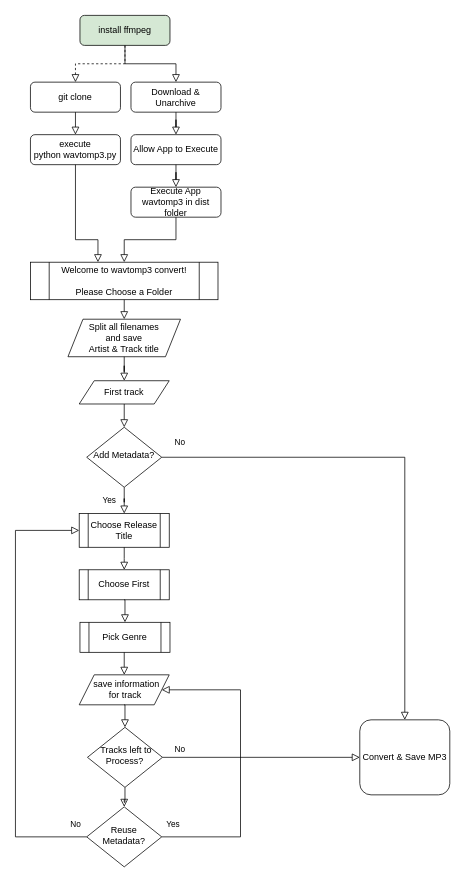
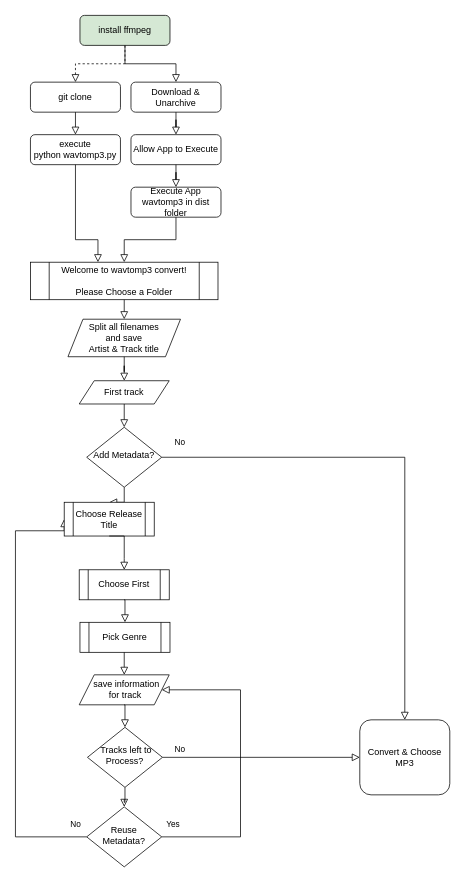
  <mxCell id="0" />
  <mxCell id="1" parent="0" />
  <mxCell id="2" value="" style="rounded=0;html=1;jettySize=auto;orthogonalLoop=1;fontSize=11;endArrow=block;endFill=0;endSize=8;strokeWidth=1;shadow=0;labelBackgroundColor=none;edgeStyle=orthogonalEdgeStyle;" parent="1" source="3" target="11" edge="1"><mxGeometry relative="1" as="geometry" /></mxCell>
  <mxCell id="3" value="install ffmpeg" style="rounded=1;whiteSpace=wrap;html=1;fontSize=12;glass=0;strokeWidth=1;shadow=0;fillColor=#d5e8d4;" parent="1" vertex="1"><mxGeometry x="106" y="20" width="120" height="40" as="geometry" /></mxCell>
  <mxCell id="4" value="Yes" style="rounded=0;html=1;jettySize=auto;orthogonalLoop=1;fontSize=11;endArrow=block;endFill=0;endSize=8;strokeWidth=1;shadow=0;labelBackgroundColor=none;edgeStyle=orthogonalEdgeStyle;entryX=0.5;entryY=0;entryDx=0;entryDy=0;" parent="1" source="6" target="23" edge="1"><mxGeometry y="20" relative="1" as="geometry"><mxPoint as="offset" /></mxGeometry></mxCell>
  <mxCell id="5" value="No" style="edgeStyle=orthogonalEdgeStyle;rounded=0;html=1;jettySize=auto;orthogonalLoop=1;fontSize=11;endArrow=block;endFill=0;endSize=8;strokeWidth=1;shadow=0;labelBackgroundColor=none;" parent="1" source="6" target="7" edge="1"><mxGeometry x="-0.929" y="20" relative="1" as="geometry"><mxPoint as="offset" /></mxGeometry></mxCell>
  <mxCell id="6" value="Add Metadata?" style="rhombus;whiteSpace=wrap;html=1;shadow=0;fontFamily=Helvetica;fontSize=12;align=center;strokeWidth=1;spacing=6;spacingTop=-4;" parent="1" vertex="1"><mxGeometry x="115" y="569" width="100" height="80" as="geometry" /></mxCell>
- <mxCell id="7" value="Convert &amp;amp; Save MP3" style="rounded=1;whiteSpace=wrap;html=1;fontSize=12;glass=0;strokeWidth=1;shadow=0;" parent="1" vertex="1"><mxGeometry x="479" y="959" width="120" height="100" as="geometry" /></mxCell>
+ <mxCell id="7" value="Convert &amp;amp; Choose MP3" style="rounded=1;whiteSpace=wrap;html=1;fontSize=12;glass=0;strokeWidth=1;shadow=0;" parent="1" vertex="1"><mxGeometry x="479" y="959" width="120" height="100" as="geometry" /></mxCell>
  <mxCell id="8" value="No" style="rounded=0;html=1;jettySize=auto;orthogonalLoop=1;fontSize=11;endArrow=block;endFill=0;endSize=8;strokeWidth=1;shadow=0;labelBackgroundColor=none;edgeStyle=orthogonalEdgeStyle;entryX=0;entryY=0.5;entryDx=0;entryDy=0;exitX=0;exitY=0.5;exitDx=0;exitDy=0;" parent="1" source="10" target="23" edge="1"><mxGeometry x="-0.949" y="-16" relative="1" as="geometry"><mxPoint as="offset" /><mxPoint x="165" y="1109" as="targetPoint" /><Array as="points"><mxPoint x="20" y="1115" /><mxPoint x="20" y="707" /></Array></mxGeometry></mxCell>
  <mxCell id="9" value="Yes" style="edgeStyle=orthogonalEdgeStyle;rounded=0;html=1;jettySize=auto;orthogonalLoop=1;fontSize=11;endArrow=block;endFill=0;endSize=8;strokeWidth=1;shadow=0;labelBackgroundColor=none;entryX=1;entryY=0.5;entryDx=0;entryDy=0;" parent="1" source="10" target="32" edge="1"><mxGeometry x="-0.926" y="16" relative="1" as="geometry"><mxPoint as="offset" /><mxPoint x="260" y="1019" as="targetPoint" /><Array as="points"><mxPoint x="320" y="1115" /><mxPoint x="320" y="919" /></Array></mxGeometry></mxCell>
  <mxCell id="10" value="Reuse Metadata?" style="rhombus;whiteSpace=wrap;html=1;shadow=0;fontFamily=Helvetica;fontSize=12;align=center;strokeWidth=1;spacing=6;spacingTop=-4;" parent="1" vertex="1"><mxGeometry x="115" y="1075" width="100" height="80" as="geometry" /></mxCell>
  <mxCell id="11" value="Download &amp;amp; Unarchive" style="rounded=1;whiteSpace=wrap;html=1;fontSize=12;glass=0;strokeWidth=1;shadow=0;" vertex="1" parent="1"><mxGeometry x="174" y="109" width="120" height="40" as="geometry" /></mxCell>
  <mxCell id="12" value="git clone" style="rounded=1;whiteSpace=wrap;html=1;fontSize=12;glass=0;strokeWidth=1;shadow=0;" vertex="1" parent="1"><mxGeometry x="40" y="109" width="120" height="40" as="geometry" /></mxCell>
  <mxCell id="13" value="" style="rounded=0;html=1;jettySize=auto;orthogonalLoop=1;fontSize=11;endArrow=block;endFill=0;endSize=8;strokeWidth=1;shadow=0;labelBackgroundColor=none;edgeStyle=orthogonalEdgeStyle;exitX=0.5;exitY=1;exitDx=0;exitDy=0;dashed=1;" edge="1" parent="1" source="3" target="12"><mxGeometry relative="1" as="geometry"><mxPoint x="170" y="69" as="sourcePoint" /><mxPoint x="244" y="119" as="targetPoint" /></mxGeometry></mxCell>
  <mxCell id="14" value="Allow App to Execute" style="rounded=1;whiteSpace=wrap;html=1;fontSize=12;glass=0;strokeWidth=1;shadow=0;" vertex="1" parent="1"><mxGeometry x="174" y="179" width="120" height="40" as="geometry" /></mxCell>
  <mxCell id="15" value="" style="rounded=0;html=1;jettySize=auto;orthogonalLoop=1;fontSize=11;endArrow=block;endFill=0;endSize=8;strokeWidth=1;shadow=0;labelBackgroundColor=none;edgeStyle=orthogonalEdgeStyle;exitX=0.5;exitY=1;exitDx=0;exitDy=0;" edge="1" parent="1" source="11" target="14"><mxGeometry relative="1" as="geometry"><mxPoint x="170" y="69" as="sourcePoint" /><mxPoint x="244" y="119" as="targetPoint" /></mxGeometry></mxCell>
  <mxCell id="16" value="execute&lt;br&gt;python wavtomp3.py" style="rounded=1;whiteSpace=wrap;html=1;fontSize=12;glass=0;strokeWidth=1;shadow=0;" vertex="1" parent="1"><mxGeometry x="40" y="179" width="120" height="40" as="geometry" /></mxCell>
  <mxCell id="17" value="" style="rounded=0;html=1;jettySize=auto;orthogonalLoop=1;fontSize=11;endArrow=block;endFill=0;endSize=8;strokeWidth=1;shadow=0;labelBackgroundColor=none;edgeStyle=orthogonalEdgeStyle;exitX=0.5;exitY=1;exitDx=0;exitDy=0;entryX=0.5;entryY=0;entryDx=0;entryDy=0;" edge="1" parent="1" source="12" target="16"><mxGeometry relative="1" as="geometry"><mxPoint x="110" y="89" as="sourcePoint" /><mxPoint x="110" y="119" as="targetPoint" /><Array as="points"><mxPoint x="100" y="149" /></Array></mxGeometry></mxCell>
  <mxCell id="18" value="Execute App wavtomp3 in dist folder" style="rounded=1;whiteSpace=wrap;html=1;fontSize=12;glass=0;strokeWidth=1;shadow=0;" vertex="1" parent="1"><mxGeometry x="174" y="249" width="120" height="40" as="geometry" /></mxCell>
  <mxCell id="19" value="" style="rounded=0;html=1;jettySize=auto;orthogonalLoop=1;fontSize=11;endArrow=block;endFill=0;endSize=8;strokeWidth=1;shadow=0;labelBackgroundColor=none;edgeStyle=orthogonalEdgeStyle;exitX=0.5;exitY=1;exitDx=0;exitDy=0;" edge="1" parent="1" source="14" target="18"><mxGeometry relative="1" as="geometry"><mxPoint x="244" y="159" as="sourcePoint" /><mxPoint x="244" y="189" as="targetPoint" /></mxGeometry></mxCell>
  <mxCell id="20" value="Welcome to wavtomp3 convert!&lt;br&gt;&lt;br&gt;Please Choose a Folder" style="shape=process;whiteSpace=wrap;html=1;backgroundOutline=1;" vertex="1" parent="1"><mxGeometry x="40" y="349" width="250" height="50" as="geometry" /></mxCell>
  <mxCell id="21" value="" style="rounded=0;html=1;jettySize=auto;orthogonalLoop=1;fontSize=11;endArrow=block;endFill=0;endSize=8;strokeWidth=1;shadow=0;labelBackgroundColor=none;edgeStyle=orthogonalEdgeStyle;exitX=0.5;exitY=1;exitDx=0;exitDy=0;entryX=0.5;entryY=0;entryDx=0;entryDy=0;" edge="1" parent="1" source="18" target="20"><mxGeometry relative="1" as="geometry"><mxPoint x="244" y="229" as="sourcePoint" /><mxPoint x="244" y="259" as="targetPoint" /></mxGeometry></mxCell>
  <mxCell id="22" value="" style="rounded=0;html=1;jettySize=auto;orthogonalLoop=1;fontSize=11;endArrow=block;endFill=0;endSize=8;strokeWidth=1;shadow=0;labelBackgroundColor=none;edgeStyle=orthogonalEdgeStyle;exitX=0.5;exitY=1;exitDx=0;exitDy=0;" edge="1" parent="1" source="16" target="20"><mxGeometry relative="1" as="geometry"><mxPoint x="110" y="159" as="sourcePoint" /><mxPoint x="110" y="189" as="targetPoint" /><Array as="points"><mxPoint x="100" y="319" /><mxPoint x="130" y="319" /></Array></mxGeometry></mxCell>
- <mxCell id="23" value="Choose Release Title" style="shape=process;whiteSpace=wrap;html=1;backgroundOutline=1;" vertex="1" parent="1"><mxGeometry x="105" y="684" width="120" height="45" as="geometry" /></mxCell>
+ <mxCell id="23" value="Choose Release Title" style="shape=process;whiteSpace=wrap;html=1;backgroundOutline=1;" vertex="1" parent="1"><mxGeometry x="85" y="669" width="120" height="45" as="geometry" /></mxCell>
  <mxCell id="24" value="Choose First" style="shape=process;whiteSpace=wrap;html=1;backgroundOutline=1;" vertex="1" parent="1"><mxGeometry x="105" y="759" width="120" height="40" as="geometry" /></mxCell>
  <mxCell id="25" value="" style="rounded=0;html=1;jettySize=auto;orthogonalLoop=1;fontSize=11;endArrow=block;endFill=0;endSize=8;strokeWidth=1;shadow=0;labelBackgroundColor=none;edgeStyle=orthogonalEdgeStyle;exitX=0.5;exitY=1;exitDx=0;exitDy=0;" edge="1" parent="1" source="23" target="24"><mxGeometry y="20" relative="1" as="geometry"><mxPoint as="offset" /><mxPoint x="175" y="649" as="sourcePoint" /><mxPoint x="175" y="694" as="targetPoint" /><Array as="points"><mxPoint x="165" y="744" /><mxPoint x="165" y="809" /></Array></mxGeometry></mxCell>
  <mxCell id="26" value="Pick Genre" style="shape=process;whiteSpace=wrap;html=1;backgroundOutline=1;" vertex="1" parent="1"><mxGeometry x="106" y="829" width="120" height="40" as="geometry" /></mxCell>
  <mxCell id="27" value="" style="rounded=0;html=1;jettySize=auto;orthogonalLoop=1;fontSize=11;endArrow=block;endFill=0;endSize=8;strokeWidth=1;shadow=0;labelBackgroundColor=none;edgeStyle=orthogonalEdgeStyle;exitX=0.5;exitY=1;exitDx=0;exitDy=0;entryX=0.5;entryY=0;entryDx=0;entryDy=0;" edge="1" parent="1" source="24" target="26"><mxGeometry y="20" relative="1" as="geometry"><mxPoint as="offset" /><mxPoint x="175" y="734" as="sourcePoint" /><mxPoint x="165" y="859" as="targetPoint" /><Array as="points" /></mxGeometry></mxCell>
  <mxCell id="28" value="First track" style="shape=parallelogram;perimeter=parallelogramPerimeter;whiteSpace=wrap;html=1;fixedSize=1;" vertex="1" parent="1"><mxGeometry x="105" y="507" width="120" height="31" as="geometry" /></mxCell>
  <mxCell id="29" value="" style="rounded=0;html=1;jettySize=auto;orthogonalLoop=1;fontSize=11;endArrow=block;endFill=0;endSize=8;strokeWidth=1;shadow=0;labelBackgroundColor=none;edgeStyle=orthogonalEdgeStyle;exitX=0.5;exitY=1;exitDx=0;exitDy=0;entryX=0.5;entryY=0;entryDx=0;entryDy=0;" edge="1" parent="1" source="20" target="30"><mxGeometry y="20" relative="1" as="geometry"><mxPoint as="offset" /><mxPoint x="165.5" y="419" as="sourcePoint" /><mxPoint x="180" y="449" as="targetPoint" /></mxGeometry></mxCell>
  <mxCell id="30" value="Split all filenames&lt;br&gt;and save &lt;br&gt;Artist &amp;amp; Track title" style="shape=parallelogram;perimeter=parallelogramPerimeter;whiteSpace=wrap;html=1;fixedSize=1;" vertex="1" parent="1"><mxGeometry x="90" y="425" width="150" height="50" as="geometry" /></mxCell>
  <mxCell id="31" value="" style="rounded=0;html=1;jettySize=auto;orthogonalLoop=1;fontSize=11;endArrow=block;endFill=0;endSize=8;strokeWidth=1;shadow=0;labelBackgroundColor=none;edgeStyle=orthogonalEdgeStyle;exitX=0.5;exitY=1;exitDx=0;exitDy=0;" edge="1" parent="1" source="28"><mxGeometry y="20" relative="1" as="geometry"><mxPoint as="offset" /><mxPoint x="99.5" y="574" as="sourcePoint" /><mxPoint x="165" y="569" as="targetPoint" /></mxGeometry></mxCell>
  <mxCell id="32" value="&amp;nbsp; save information&lt;br&gt;&amp;nbsp;for track" style="shape=parallelogram;perimeter=parallelogramPerimeter;whiteSpace=wrap;html=1;fixedSize=1;" vertex="1" parent="1"><mxGeometry x="105" y="899" width="120" height="40" as="geometry" /></mxCell>
  <mxCell id="33" value="" style="rounded=0;html=1;jettySize=auto;orthogonalLoop=1;fontSize=11;endArrow=block;endFill=0;endSize=8;strokeWidth=1;shadow=0;labelBackgroundColor=none;edgeStyle=orthogonalEdgeStyle;entryX=0.5;entryY=0;entryDx=0;entryDy=0;" edge="1" parent="1" target="32"><mxGeometry y="20" relative="1" as="geometry"><mxPoint as="offset" /><mxPoint x="165" y="869" as="sourcePoint" /><mxPoint x="176" y="839" as="targetPoint" /><Array as="points" /></mxGeometry></mxCell>
  <mxCell id="34" value="" style="rounded=0;html=1;jettySize=auto;orthogonalLoop=1;fontSize=11;endArrow=block;endFill=0;endSize=8;strokeWidth=1;shadow=0;labelBackgroundColor=none;edgeStyle=orthogonalEdgeStyle;entryX=0.5;entryY=0;entryDx=0;entryDy=0;" edge="1" parent="1" source="36" target="10"><mxGeometry y="20" relative="1" as="geometry"><mxPoint as="offset" /><mxPoint x="165" y="939" as="sourcePoint" /><mxPoint x="175" y="909" as="targetPoint" /><Array as="points" /></mxGeometry></mxCell>
  <mxCell id="35" value="No" style="rounded=0;html=1;jettySize=auto;orthogonalLoop=1;fontSize=11;endArrow=block;endFill=0;endSize=8;strokeWidth=1;shadow=0;labelBackgroundColor=none;edgeStyle=orthogonalEdgeStyle;exitX=1;exitY=0.5;exitDx=0;exitDy=0;entryX=0;entryY=0.5;entryDx=0;entryDy=0;" edge="1" parent="1" source="36" target="7"><mxGeometry x="-0.825" y="10" relative="1" as="geometry"><mxPoint as="offset" /><mxPoint x="360" y="1029" as="sourcePoint" /><mxPoint x="490" y="1029" as="targetPoint" /></mxGeometry></mxCell>
  <mxCell id="36" value="&amp;nbsp;Tracks left to Process?" style="rhombus;whiteSpace=wrap;html=1;shadow=0;fontFamily=Helvetica;fontSize=12;align=center;strokeWidth=1;spacing=6;spacingTop=-4;" vertex="1" parent="1"><mxGeometry x="116" y="969" width="100" height="80" as="geometry" /></mxCell>
  <mxCell id="37" value="" style="rounded=0;html=1;jettySize=auto;orthogonalLoop=1;fontSize=11;endArrow=block;endFill=0;endSize=8;strokeWidth=1;shadow=0;labelBackgroundColor=none;edgeStyle=orthogonalEdgeStyle;exitX=0.5;exitY=1;exitDx=0;exitDy=0;entryX=0.5;entryY=0;entryDx=0;entryDy=0;" edge="1" parent="1" source="32" target="36"><mxGeometry y="20" relative="1" as="geometry"><mxPoint as="offset" /><mxPoint x="175" y="879" as="sourcePoint" /><mxPoint x="165" y="979" as="targetPoint" /><Array as="points" /></mxGeometry></mxCell>
  <mxCell id="38" value="" style="rounded=0;html=1;jettySize=auto;orthogonalLoop=1;fontSize=11;endArrow=block;endFill=0;endSize=8;strokeWidth=1;shadow=0;labelBackgroundColor=none;edgeStyle=orthogonalEdgeStyle;" edge="1" parent="1" source="30" target="28"><mxGeometry y="20" relative="1" as="geometry"><mxPoint as="offset" /><mxPoint x="176" y="545" as="sourcePoint" /><mxPoint x="171" y="502" as="targetPoint" /></mxGeometry></mxCell>
